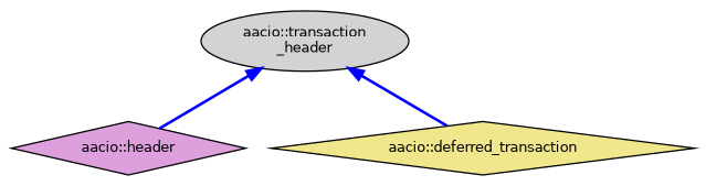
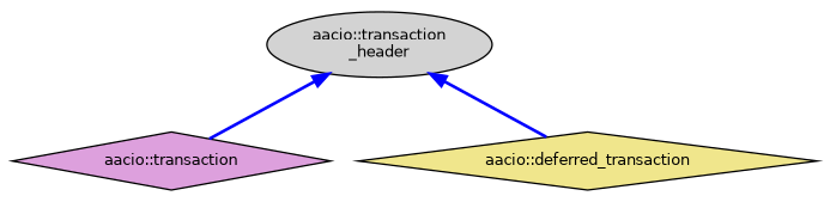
  digraph {
    rankdir=TB
    node [color=black fontname=Helvetica fontsize=10 shape=diamond style=filled]
    edge [color=blue dir=back fontname=Helvetica fontsize=10 labelfontname=Helvetica labelfontsize=10 style=bold]
    n1 [fillcolor=lightgrey height=0.2 label="aacio::transaction\l_header" shape=ellipse width=0.4]
-   n2 [fillcolor=plum height=0.2 label="aacio::header" width=0.4]
+   n2 [fillcolor=plum height=0.2 label="aacio::transaction" width=0.4]
    n3 [fillcolor=khaki height=0.2 label="aacio::deferred_transaction" width=0.4]
    n1 -> n2
    n1 -> n3
  }
